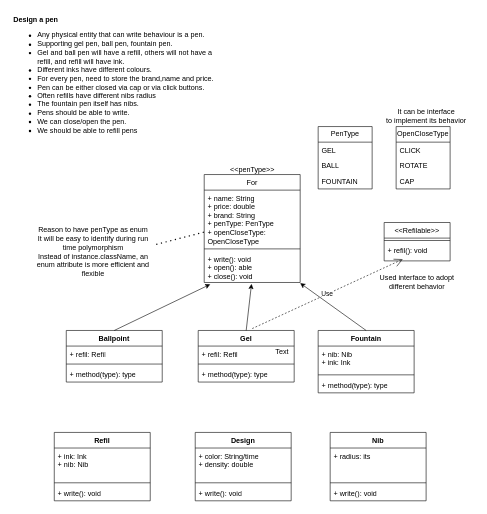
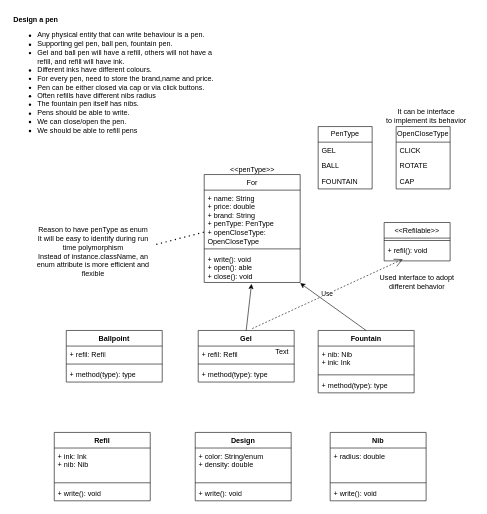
  <mxCell id="0" />
  <mxCell id="1" parent="0" />
  <mxCell id="2" value="Ballpoint" style="swimlane;fontStyle=1;align=center;verticalAlign=top;childLayout=stackLayout;horizontal=1;startSize=26;horizontalStack=0;resizeParent=1;resizeParentMax=0;resizeLast=0;collapsible=1;marginBottom=0;whiteSpace=wrap;html=1;" parent="1" vertex="1"><mxGeometry x="110" y="550" width="160" height="86" as="geometry" /></mxCell>
  <mxCell id="3" value="+ refil: Refil" style="text;strokeColor=none;fillColor=none;align=left;verticalAlign=top;spacingLeft=4;spacingRight=4;overflow=hidden;rotatable=0;points=[[0,0.5],[1,0.5]];portConstraint=eastwest;whiteSpace=wrap;html=1;" parent="2" vertex="1"><mxGeometry y="26" width="160" height="26" as="geometry" /></mxCell>
  <mxCell id="4" value="" style="line;strokeWidth=1;fillColor=none;align=left;verticalAlign=middle;spacingTop=-1;spacingLeft=3;spacingRight=3;rotatable=0;labelPosition=right;points=[];portConstraint=eastwest;strokeColor=inherit;" parent="2" vertex="1"><mxGeometry y="52" width="160" height="8" as="geometry" /></mxCell>
  <mxCell id="5" value="+ method(type): type" style="text;strokeColor=none;fillColor=none;align=left;verticalAlign=top;spacingLeft=4;spacingRight=4;overflow=hidden;rotatable=0;points=[[0,0.5],[1,0.5]];portConstraint=eastwest;whiteSpace=wrap;html=1;" parent="2" vertex="1"><mxGeometry y="60" width="160" height="26" as="geometry" /></mxCell>
  <mxCell id="6" value="Gel" style="swimlane;fontStyle=1;align=center;verticalAlign=top;childLayout=stackLayout;horizontal=1;startSize=26;horizontalStack=0;resizeParent=1;resizeParentMax=0;resizeLast=0;collapsible=1;marginBottom=0;whiteSpace=wrap;html=1;" parent="1" vertex="1"><mxGeometry x="330" y="550" width="160" height="86" as="geometry" /></mxCell>
  <mxCell id="7" value="+ refil: Refil" style="text;strokeColor=none;fillColor=none;align=left;verticalAlign=top;spacingLeft=4;spacingRight=4;overflow=hidden;rotatable=0;points=[[0,0.5],[1,0.5]];portConstraint=eastwest;whiteSpace=wrap;html=1;" parent="6" vertex="1"><mxGeometry y="26" width="160" height="26" as="geometry" /></mxCell>
  <mxCell id="8" value="" style="line;strokeWidth=1;fillColor=none;align=left;verticalAlign=middle;spacingTop=-1;spacingLeft=3;spacingRight=3;rotatable=0;labelPosition=right;points=[];portConstraint=eastwest;strokeColor=inherit;" parent="6" vertex="1"><mxGeometry y="52" width="160" height="8" as="geometry" /></mxCell>
  <mxCell id="9" value="+ method(type): type" style="text;strokeColor=none;fillColor=none;align=left;verticalAlign=top;spacingLeft=4;spacingRight=4;overflow=hidden;rotatable=0;points=[[0,0.5],[1,0.5]];portConstraint=eastwest;whiteSpace=wrap;html=1;" parent="6" vertex="1"><mxGeometry y="60" width="160" height="26" as="geometry" /></mxCell>
  <mxCell id="10" value="Fountain" style="swimlane;fontStyle=1;align=center;verticalAlign=top;childLayout=stackLayout;horizontal=1;startSize=26;horizontalStack=0;resizeParent=1;resizeParentMax=0;resizeLast=0;collapsible=1;marginBottom=0;whiteSpace=wrap;html=1;" parent="1" vertex="1"><mxGeometry x="530" y="550" width="160" height="104" as="geometry" /></mxCell>
  <mxCell id="11" value="+ nib: Nib&lt;br&gt;+ ink: Ink" style="text;strokeColor=none;fillColor=none;align=left;verticalAlign=top;spacingLeft=4;spacingRight=4;overflow=hidden;rotatable=0;points=[[0,0.5],[1,0.5]];portConstraint=eastwest;whiteSpace=wrap;html=1;" parent="10" vertex="1"><mxGeometry y="26" width="160" height="44" as="geometry" /></mxCell>
  <mxCell id="12" value="" style="line;strokeWidth=1;fillColor=none;align=left;verticalAlign=middle;spacingTop=-1;spacingLeft=3;spacingRight=3;rotatable=0;labelPosition=right;points=[];portConstraint=eastwest;strokeColor=inherit;" parent="10" vertex="1"><mxGeometry y="70" width="160" height="8" as="geometry" /></mxCell>
  <mxCell id="13" value="+ method(type): type" style="text;strokeColor=none;fillColor=none;align=left;verticalAlign=top;spacingLeft=4;spacingRight=4;overflow=hidden;rotatable=0;points=[[0,0.5],[1,0.5]];portConstraint=eastwest;whiteSpace=wrap;html=1;" parent="10" vertex="1"><mxGeometry y="78" width="160" height="26" as="geometry" /></mxCell>
  <mxCell id="14" value="&lt;span style=&quot;font-weight: 400;&quot;&gt;For&lt;/span&gt;" style="swimlane;fontStyle=1;align=center;verticalAlign=top;childLayout=stackLayout;horizontal=1;startSize=26;horizontalStack=0;resizeParent=1;resizeParentMax=0;resizeLast=0;collapsible=1;marginBottom=0;whiteSpace=wrap;html=1;" parent="1" vertex="1"><mxGeometry x="340" y="290" width="160" height="180" as="geometry" /></mxCell>
  <mxCell id="15" value="+ name: String&lt;div&gt;+ price: double&lt;/div&gt;&lt;div&gt;+ brand: String&lt;br&gt;+ penType: PenType&lt;br&gt;+ openCloseType: OpenCloseType&lt;/div&gt;" style="text;strokeColor=none;fillColor=none;align=left;verticalAlign=top;spacingLeft=4;spacingRight=4;overflow=hidden;rotatable=0;points=[[0,0.5],[1,0.5]];portConstraint=eastwest;whiteSpace=wrap;html=1;" parent="14" vertex="1"><mxGeometry y="26" width="160" height="94" as="geometry" /></mxCell>
  <mxCell id="16" value="" style="line;strokeWidth=1;fillColor=none;align=left;verticalAlign=middle;spacingTop=-1;spacingLeft=3;spacingRight=3;rotatable=0;labelPosition=right;points=[];portConstraint=eastwest;strokeColor=inherit;" parent="14" vertex="1"><mxGeometry y="120" width="160" height="8" as="geometry" /></mxCell>
  <mxCell id="17" value="+ write(): void&lt;br&gt;+ open(): able&lt;br&gt;+ close(): void" style="text;strokeColor=none;fillColor=none;align=left;verticalAlign=top;spacingLeft=4;spacingRight=4;overflow=hidden;rotatable=0;points=[[0,0.5],[1,0.5]];portConstraint=eastwest;whiteSpace=wrap;html=1;" parent="14" vertex="1"><mxGeometry y="128" width="160" height="52" as="geometry" /></mxCell>
  <mxCell id="18" value="&lt;span style=&quot;background-color: transparent; color: light-dark(rgb(0, 0, 0), rgb(255, 255, 255));&quot;&gt;&lt;b&gt;Design a pen&lt;/b&gt;&lt;/span&gt;&lt;div&gt;&lt;ul&gt;&lt;li&gt;&lt;span style=&quot;background-color: transparent; color: light-dark(rgb(0, 0, 0), rgb(255, 255, 255));&quot;&gt;Any physical entity that can write&amp;nbsp;&lt;/span&gt;&lt;span style=&quot;background-color: transparent; color: light-dark(rgb(0, 0, 0), rgb(255, 255, 255));&quot;&gt;behaviour is a pen.&lt;/span&gt;&lt;/li&gt;&lt;li&gt;&lt;span style=&quot;background-color: transparent; color: light-dark(rgb(0, 0, 0), rgb(255, 255, 255));&quot;&gt;Supporting gel pen, ball pen, fountain pen.&lt;/span&gt;&lt;/li&gt;&lt;li&gt;&lt;span style=&quot;background-color: transparent; color: light-dark(rgb(0, 0, 0), rgb(255, 255, 255));&quot;&gt;Gel and ball pen will have a refill, others&amp;nbsp;&lt;/span&gt;&lt;span style=&quot;background-color: transparent; color: light-dark(rgb(0, 0, 0), rgb(255, 255, 255));&quot;&gt;will not have a refill, and refill will&amp;nbsp;&lt;/span&gt;&lt;span style=&quot;background-color: transparent; color: light-dark(rgb(0, 0, 0), rgb(255, 255, 255));&quot;&gt;have ink.&lt;/span&gt;&lt;/li&gt;&lt;li&gt;&lt;span style=&quot;background-color: transparent; color: light-dark(rgb(0, 0, 0), rgb(255, 255, 255));&quot;&gt;Different inks have different colours.&lt;/span&gt;&lt;/li&gt;&lt;li&gt;&lt;span style=&quot;background-color: transparent; color: light-dark(rgb(0, 0, 0), rgb(255, 255, 255));&quot;&gt;For every pen, need to store the brand,&lt;/span&gt;&lt;span style=&quot;background-color: transparent; color: light-dark(rgb(0, 0, 0), rgb(255, 255, 255));&quot;&gt;name and price.&lt;/span&gt;&lt;/li&gt;&lt;li&gt;&lt;span style=&quot;background-color: transparent; color: light-dark(rgb(0, 0, 0), rgb(255, 255, 255));&quot;&gt;Pen can be either closed via cap or via&amp;nbsp;&lt;/span&gt;&lt;span style=&quot;background-color: transparent; color: light-dark(rgb(0, 0, 0), rgb(255, 255, 255));&quot;&gt;click buttons.&lt;/span&gt;&lt;/li&gt;&lt;li&gt;&lt;span style=&quot;background-color: transparent; color: light-dark(rgb(0, 0, 0), rgb(255, 255, 255));&quot;&gt;Often refills have different nibs radius&lt;/span&gt;&lt;/li&gt;&lt;li&gt;&lt;span style=&quot;background-color: transparent; color: light-dark(rgb(0, 0, 0), rgb(255, 255, 255));&quot;&gt;The fountain pen itself has nibs.&lt;/span&gt;&lt;/li&gt;&lt;li&gt;&lt;span style=&quot;background-color: transparent; color: light-dark(rgb(0, 0, 0), rgb(255, 255, 255));&quot;&gt;Pens should be able to write.&lt;/span&gt;&lt;/li&gt;&lt;li&gt;&lt;span style=&quot;background-color: transparent; color: light-dark(rgb(0, 0, 0), rgb(255, 255, 255));&quot;&gt;We can close/open the pen.&lt;/span&gt;&lt;/li&gt;&lt;li&gt;&lt;span style=&quot;background-color: transparent; color: light-dark(rgb(0, 0, 0), rgb(255, 255, 255));&quot;&gt;We should be able to refill pens&lt;/span&gt;&lt;/li&gt;&lt;/ul&gt;&lt;/div&gt;" style="text;html=1;align=left;verticalAlign=middle;whiteSpace=wrap;rounded=0;" vertex="1" parent="1"><mxGeometry x="20" y="20" width="340" height="220" as="geometry" /></mxCell>
  <mxCell id="19" value="Refil" style="swimlane;fontStyle=1;align=center;verticalAlign=top;childLayout=stackLayout;horizontal=1;startSize=26;horizontalStack=0;resizeParent=1;resizeParentMax=0;resizeLast=0;collapsible=1;marginBottom=0;whiteSpace=wrap;html=1;" vertex="1" parent="1"><mxGeometry x="90" y="720" width="160" height="114" as="geometry" /></mxCell>
  <mxCell id="20" value="+ ink: Ink&lt;div&gt;+ nib: Nib&lt;/div&gt;&lt;div&gt;&lt;br&gt;&lt;/div&gt;" style="text;strokeColor=none;fillColor=none;align=left;verticalAlign=top;spacingLeft=4;spacingRight=4;overflow=hidden;rotatable=0;points=[[0,0.5],[1,0.5]];portConstraint=eastwest;whiteSpace=wrap;html=1;" vertex="1" parent="19"><mxGeometry y="26" width="160" height="54" as="geometry" /></mxCell>
  <mxCell id="21" value="" style="line;strokeWidth=1;fillColor=none;align=left;verticalAlign=middle;spacingTop=-1;spacingLeft=3;spacingRight=3;rotatable=0;labelPosition=right;points=[];portConstraint=eastwest;strokeColor=inherit;" vertex="1" parent="19"><mxGeometry y="80" width="160" height="8" as="geometry" /></mxCell>
  <mxCell id="22" value="+ write(): void" style="text;strokeColor=none;fillColor=none;align=left;verticalAlign=top;spacingLeft=4;spacingRight=4;overflow=hidden;rotatable=0;points=[[0,0.5],[1,0.5]];portConstraint=eastwest;whiteSpace=wrap;html=1;" vertex="1" parent="19"><mxGeometry y="88" width="160" height="26" as="geometry" /></mxCell>
  <mxCell id="23" value="Design" style="swimlane;fontStyle=1;align=center;verticalAlign=top;childLayout=stackLayout;horizontal=1;startSize=26;horizontalStack=0;resizeParent=1;resizeParentMax=0;resizeLast=0;collapsible=1;marginBottom=0;whiteSpace=wrap;html=1;" vertex="1" parent="1"><mxGeometry x="325" y="720" width="160" height="114" as="geometry" /></mxCell>
- <mxCell id="24" value="+ color: String/time&lt;div&gt;+ density: double&lt;/div&gt;" style="text;strokeColor=none;fillColor=none;align=left;verticalAlign=top;spacingLeft=4;spacingRight=4;overflow=hidden;rotatable=0;points=[[0,0.5],[1,0.5]];portConstraint=eastwest;whiteSpace=wrap;html=1;" vertex="1" parent="23"><mxGeometry y="26" width="160" height="54" as="geometry" /></mxCell>
+ <mxCell id="24" value="+ color: String/enum&lt;div&gt;+ density: double&lt;/div&gt;" style="text;strokeColor=none;fillColor=none;align=left;verticalAlign=top;spacingLeft=4;spacingRight=4;overflow=hidden;rotatable=0;points=[[0,0.5],[1,0.5]];portConstraint=eastwest;whiteSpace=wrap;html=1;" vertex="1" parent="23"><mxGeometry y="26" width="160" height="54" as="geometry" /></mxCell>
  <mxCell id="25" value="" style="line;strokeWidth=1;fillColor=none;align=left;verticalAlign=middle;spacingTop=-1;spacingLeft=3;spacingRight=3;rotatable=0;labelPosition=right;points=[];portConstraint=eastwest;strokeColor=inherit;" vertex="1" parent="23"><mxGeometry y="80" width="160" height="8" as="geometry" /></mxCell>
  <mxCell id="26" value="+ write(): void" style="text;strokeColor=none;fillColor=none;align=left;verticalAlign=top;spacingLeft=4;spacingRight=4;overflow=hidden;rotatable=0;points=[[0,0.5],[1,0.5]];portConstraint=eastwest;whiteSpace=wrap;html=1;" vertex="1" parent="23"><mxGeometry y="88" width="160" height="26" as="geometry" /></mxCell>
  <mxCell id="27" value="Nib" style="swimlane;fontStyle=1;align=center;verticalAlign=top;childLayout=stackLayout;horizontal=1;startSize=26;horizontalStack=0;resizeParent=1;resizeParentMax=0;resizeLast=0;collapsible=1;marginBottom=0;whiteSpace=wrap;html=1;" vertex="1" parent="1"><mxGeometry x="550" y="720" width="160" height="114" as="geometry" /></mxCell>
- <mxCell id="28" value="+ radius: its" style="text;strokeColor=none;fillColor=none;align=left;verticalAlign=top;spacingLeft=4;spacingRight=4;overflow=hidden;rotatable=0;points=[[0,0.5],[1,0.5]];portConstraint=eastwest;whiteSpace=wrap;html=1;" vertex="1" parent="27"><mxGeometry y="26" width="160" height="54" as="geometry" /></mxCell>
+ <mxCell id="28" value="+ radius: double" style="text;strokeColor=none;fillColor=none;align=left;verticalAlign=top;spacingLeft=4;spacingRight=4;overflow=hidden;rotatable=0;points=[[0,0.5],[1,0.5]];portConstraint=eastwest;whiteSpace=wrap;html=1;" vertex="1" parent="27"><mxGeometry y="26" width="160" height="54" as="geometry" /></mxCell>
  <mxCell id="29" value="" style="line;strokeWidth=1;fillColor=none;align=left;verticalAlign=middle;spacingTop=-1;spacingLeft=3;spacingRight=3;rotatable=0;labelPosition=right;points=[];portConstraint=eastwest;strokeColor=inherit;" vertex="1" parent="27"><mxGeometry y="80" width="160" height="8" as="geometry" /></mxCell>
  <mxCell id="30" value="+ write(): void" style="text;strokeColor=none;fillColor=none;align=left;verticalAlign=top;spacingLeft=4;spacingRight=4;overflow=hidden;rotatable=0;points=[[0,0.5],[1,0.5]];portConstraint=eastwest;whiteSpace=wrap;html=1;" vertex="1" parent="27"><mxGeometry y="88" width="160" height="26" as="geometry" /></mxCell>
  <mxCell id="31" value="PenType" style="swimlane;fontStyle=0;childLayout=stackLayout;horizontal=1;startSize=26;fillColor=none;horizontalStack=0;resizeParent=1;resizeParentMax=0;resizeLast=0;collapsible=1;marginBottom=0;whiteSpace=wrap;html=1;" vertex="1" parent="1"><mxGeometry x="530" y="210" width="90" height="104" as="geometry" /></mxCell>
  <mxCell id="32" value="GEL" style="text;strokeColor=none;fillColor=none;align=left;verticalAlign=top;spacingLeft=4;spacingRight=4;overflow=hidden;rotatable=0;points=[[0,0.5],[1,0.5]];portConstraint=eastwest;whiteSpace=wrap;html=1;" vertex="1" parent="31"><mxGeometry y="26" width="90" height="26" as="geometry" /></mxCell>
  <mxCell id="33" value="BALL" style="text;strokeColor=none;fillColor=none;align=left;verticalAlign=top;spacingLeft=4;spacingRight=4;overflow=hidden;rotatable=0;points=[[0,0.5],[1,0.5]];portConstraint=eastwest;whiteSpace=wrap;html=1;" vertex="1" parent="31"><mxGeometry y="52" width="90" height="26" as="geometry" /></mxCell>
  <mxCell id="34" value="FOUNTAIN" style="text;strokeColor=none;fillColor=none;align=left;verticalAlign=top;spacingLeft=4;spacingRight=4;overflow=hidden;rotatable=0;points=[[0,0.5],[1,0.5]];portConstraint=eastwest;whiteSpace=wrap;html=1;" vertex="1" parent="31"><mxGeometry y="78" width="90" height="26" as="geometry" /></mxCell>
  <mxCell id="35" value="Reason to have penType as enum&lt;br&gt;It will be easy to identify during run time polymorphism&lt;br&gt;Instead of instance.className, an enum attribute is more efficient and flexible" style="text;html=1;align=center;verticalAlign=middle;whiteSpace=wrap;rounded=0;" vertex="1" parent="1"><mxGeometry x="50" y="394" width="210" height="50" as="geometry" /></mxCell>
  <mxCell id="36" value="" style="endArrow=none;dashed=1;html=1;dashPattern=1 3;strokeWidth=2;rounded=0;exitX=1;exitY=0.25;exitDx=0;exitDy=0;entryX=0.007;entryY=0.741;entryDx=0;entryDy=0;entryPerimeter=0;" edge="1" parent="1" source="35" target="15"><mxGeometry width="50" height="50" relative="1" as="geometry"><mxPoint x="395" y="420" as="sourcePoint" /><mxPoint x="445" y="370" as="targetPoint" /></mxGeometry></mxCell>
  <mxCell id="37" value="&lt;span style=&quot;font-weight: 400;&quot;&gt;&amp;lt;&amp;lt;Refilable&amp;gt;&amp;gt;&lt;/span&gt;" style="swimlane;fontStyle=1;align=center;verticalAlign=top;childLayout=stackLayout;horizontal=1;startSize=26;horizontalStack=0;resizeParent=1;resizeParentMax=0;resizeLast=0;collapsible=1;marginBottom=0;whiteSpace=wrap;html=1;" vertex="1" parent="1"><mxGeometry x="640" y="370" width="110" height="64" as="geometry" /></mxCell>
  <mxCell id="38" value="" style="line;strokeWidth=1;fillColor=none;align=left;verticalAlign=middle;spacingTop=-1;spacingLeft=3;spacingRight=3;rotatable=0;labelPosition=right;points=[];portConstraint=eastwest;strokeColor=inherit;" vertex="1" parent="37"><mxGeometry y="26" width="110" height="8" as="geometry" /></mxCell>
  <mxCell id="39" value="+ refil(): void" style="text;strokeColor=none;fillColor=none;align=left;verticalAlign=top;spacingLeft=4;spacingRight=4;overflow=hidden;rotatable=0;points=[[0,0.5],[1,0.5]];portConstraint=eastwest;whiteSpace=wrap;html=1;" vertex="1" parent="37"><mxGeometry y="34" width="110" height="30" as="geometry" /></mxCell>
  <mxCell id="40" value="&amp;lt;&amp;lt;penType&amp;gt;&amp;gt;" style="text;html=1;align=center;verticalAlign=middle;resizable=0;points=[];autosize=1;strokeColor=none;fillColor=none;" vertex="1" parent="1"><mxGeometry x="375" y="268" width="90" height="30" as="geometry" /></mxCell>
- <mxCell id="41" value="" style="endArrow=classic;html=1;rounded=0;exitX=0.5;exitY=0;exitDx=0;exitDy=0;entryX=0.063;entryY=1.059;entryDx=0;entryDy=0;entryPerimeter=0;" edge="1" parent="1" source="2" target="17"><mxGeometry width="50" height="50" relative="1" as="geometry"><mxPoint x="440" y="500" as="sourcePoint" /><mxPoint x="490" y="450" as="targetPoint" /></mxGeometry></mxCell>
  <mxCell id="42" value="" style="endArrow=classic;html=1;rounded=0;exitX=0.5;exitY=0;exitDx=0;exitDy=0;entryX=0.493;entryY=1.045;entryDx=0;entryDy=0;entryPerimeter=0;" edge="1" parent="1" source="6" target="17"><mxGeometry width="50" height="50" relative="1" as="geometry"><mxPoint x="200" y="560" as="sourcePoint" /><mxPoint x="420" y="460" as="targetPoint" /></mxGeometry></mxCell>
  <mxCell id="43" value="" style="endArrow=classic;html=1;rounded=0;exitX=0.5;exitY=0;exitDx=0;exitDy=0;entryX=1;entryY=1.021;entryDx=0;entryDy=0;entryPerimeter=0;" edge="1" parent="1" source="10" target="17"><mxGeometry width="50" height="50" relative="1" as="geometry"><mxPoint x="210" y="570" as="sourcePoint" /><mxPoint x="431" y="458" as="targetPoint" /></mxGeometry></mxCell>
  <mxCell id="44" value="Text" style="text;html=1;align=center;verticalAlign=middle;whiteSpace=wrap;rounded=0;" vertex="1" parent="1"><mxGeometry x="440" y="570" width="60" height="30" as="geometry" /></mxCell>
  <mxCell id="45" value="Used interface to adopt different behavior" style="text;html=1;align=center;verticalAlign=middle;whiteSpace=wrap;rounded=0;" vertex="1" parent="1"><mxGeometry x="615" y="455" width="160" height="30" as="geometry" /></mxCell>
  <mxCell id="46" value="Use" style="endArrow=open;endSize=12;dashed=1;html=1;rounded=0;entryX=0.283;entryY=0.907;entryDx=0;entryDy=0;entryPerimeter=0;exitX=0.563;exitY=-0.037;exitDx=0;exitDy=0;exitPerimeter=0;" edge="1" parent="1" source="6" target="39"><mxGeometry width="160" relative="1" as="geometry"><mxPoint x="390" y="580" as="sourcePoint" /><mxPoint x="550" y="580" as="targetPoint" /></mxGeometry></mxCell>
  <mxCell id="47" value="OpenCloseType" style="swimlane;fontStyle=0;childLayout=stackLayout;horizontal=1;startSize=26;fillColor=none;horizontalStack=0;resizeParent=1;resizeParentMax=0;resizeLast=0;collapsible=1;marginBottom=0;whiteSpace=wrap;html=1;" vertex="1" parent="1"><mxGeometry x="660" y="210" width="90" height="104" as="geometry" /></mxCell>
  <mxCell id="48" value="CLICK" style="text;strokeColor=none;fillColor=none;align=left;verticalAlign=top;spacingLeft=4;spacingRight=4;overflow=hidden;rotatable=0;points=[[0,0.5],[1,0.5]];portConstraint=eastwest;whiteSpace=wrap;html=1;" vertex="1" parent="47"><mxGeometry y="26" width="90" height="26" as="geometry" /></mxCell>
  <mxCell id="49" value="ROTATE" style="text;strokeColor=none;fillColor=none;align=left;verticalAlign=top;spacingLeft=4;spacingRight=4;overflow=hidden;rotatable=0;points=[[0,0.5],[1,0.5]];portConstraint=eastwest;whiteSpace=wrap;html=1;" vertex="1" parent="47"><mxGeometry y="52" width="90" height="26" as="geometry" /></mxCell>
  <mxCell id="50" value="CAP" style="text;strokeColor=none;fillColor=none;align=left;verticalAlign=top;spacingLeft=4;spacingRight=4;overflow=hidden;rotatable=0;points=[[0,0.5],[1,0.5]];portConstraint=eastwest;whiteSpace=wrap;html=1;" vertex="1" parent="47"><mxGeometry y="78" width="90" height="26" as="geometry" /></mxCell>
  <mxCell id="51" value="It can be interface &lt;br&gt;to implement its behavior" style="text;html=1;align=center;verticalAlign=middle;resizable=0;points=[];autosize=1;strokeColor=none;fillColor=none;" vertex="1" parent="1"><mxGeometry x="630" y="173" width="160" height="40" as="geometry" /></mxCell>
